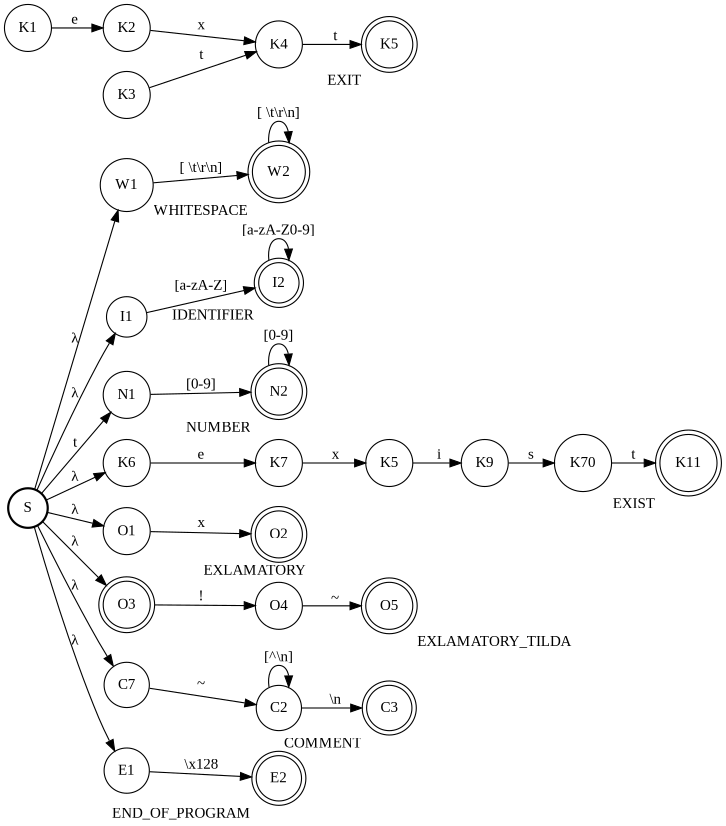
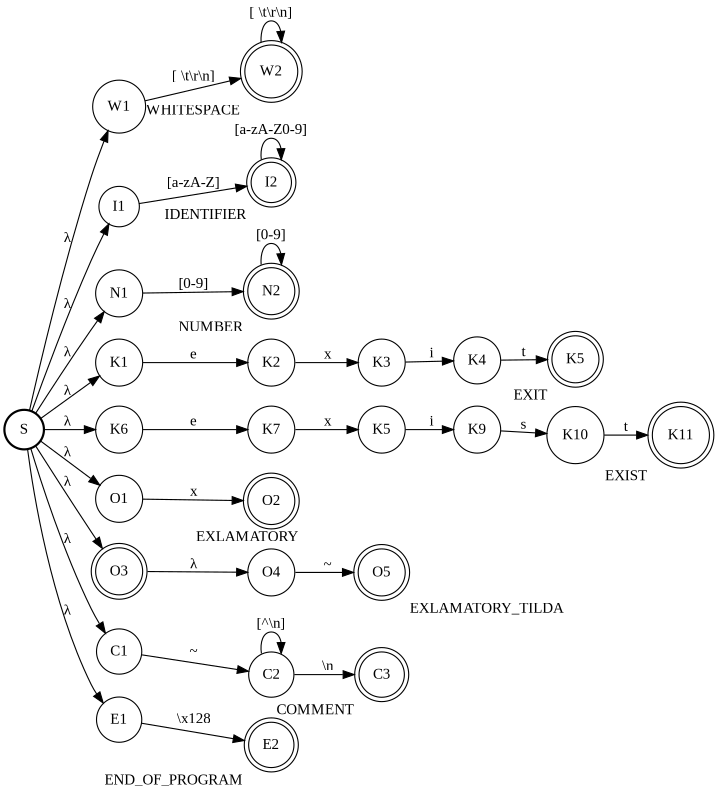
  digraph {
    fontname="Liberation Serif"
    rankdir=LR
    node [fontname="Liberation Serif" shape=circle]
    edge [fontname="Liberation Serif"]
    S [style=bold]
    W1
    I1
    N1
    K1
    K6
    O1
    O3 [shape=doublecircle]
-   C1 [label=C7]
+   C1
    E1
    W2 [shape=doublecircle xlabel=WHITESPACE]
    I2 [shape=doublecircle xlabel=IDENTIFIER]
    N2 [shape=doublecircle xlabel=NUMBER]
    K2
    K7
    O2 [shape=doublecircle xlabel=EXLAMATORY]
    O4
    C2
    E2 [shape=doublecircle xlabel=END_OF_PROGRAM]
    K5 [shape=doublecircle xlabel=EXIT]
    K11 [shape=doublecircle xlabel=EXIST]
    O5 [shape=doublecircle xlabel=EXLAMATORY_TILDA]
    C3 [shape=doublecircle xlabel=COMMENT]
    K3
    n25 [label=K5]
    K4
    K9
-   K10 [label=K70]
+   K10
    S -> W1 [label="λ"]
    S -> I1 [label="λ"]
-   S -> N1 [label=t]
+   S -> N1 [label="λ"]
+   S -> K1 [label="λ"]
    S -> K6 [label="λ"]
    S -> O1 [label="λ"]
    S -> O3 [label="λ"]
    S -> C1 [label="λ"]
    S -> E1 [label="λ"]
    W1 -> W2 [label="[ \\t\\r\\n]"]
    I1 -> I2 [label="[a-zA-Z]"]
    N1 -> N2 [label="[0-9]"]
    K1 -> K2 [label=e]
    K6 -> K7 [label=e]
    O1 -> O2 [label=x]
-   O3 -> O4 [label="!"]
+   O3 -> O4 [label="λ"]
    C1 -> C2 [label="~"]
    E1 -> E2 [label="\\x128"]
    W2 -> W2 [label="[ \\t\\r\\n]"]
    I2 -> I2 [label="[a-zA-Z0-9]"]
    N2 -> N2 [label="[0-9]"]
-   K2 -> K4 [label=x]
+   K2 -> K3 [label=x]
    K7 -> n25 [label=x]
    O4 -> O5 [label="~"]
    C2 -> C2 [label="[^\\n]"]
    C2 -> C3 [label="\\n"]
-   K3 -> K4 [label=t]
+   K3 -> K4 [label=i]
    n25 -> K9 [label=i]
    K4 -> K5 [label=t]
    K9 -> K10 [label=s]
    K10 -> K11 [label=t]
  }
